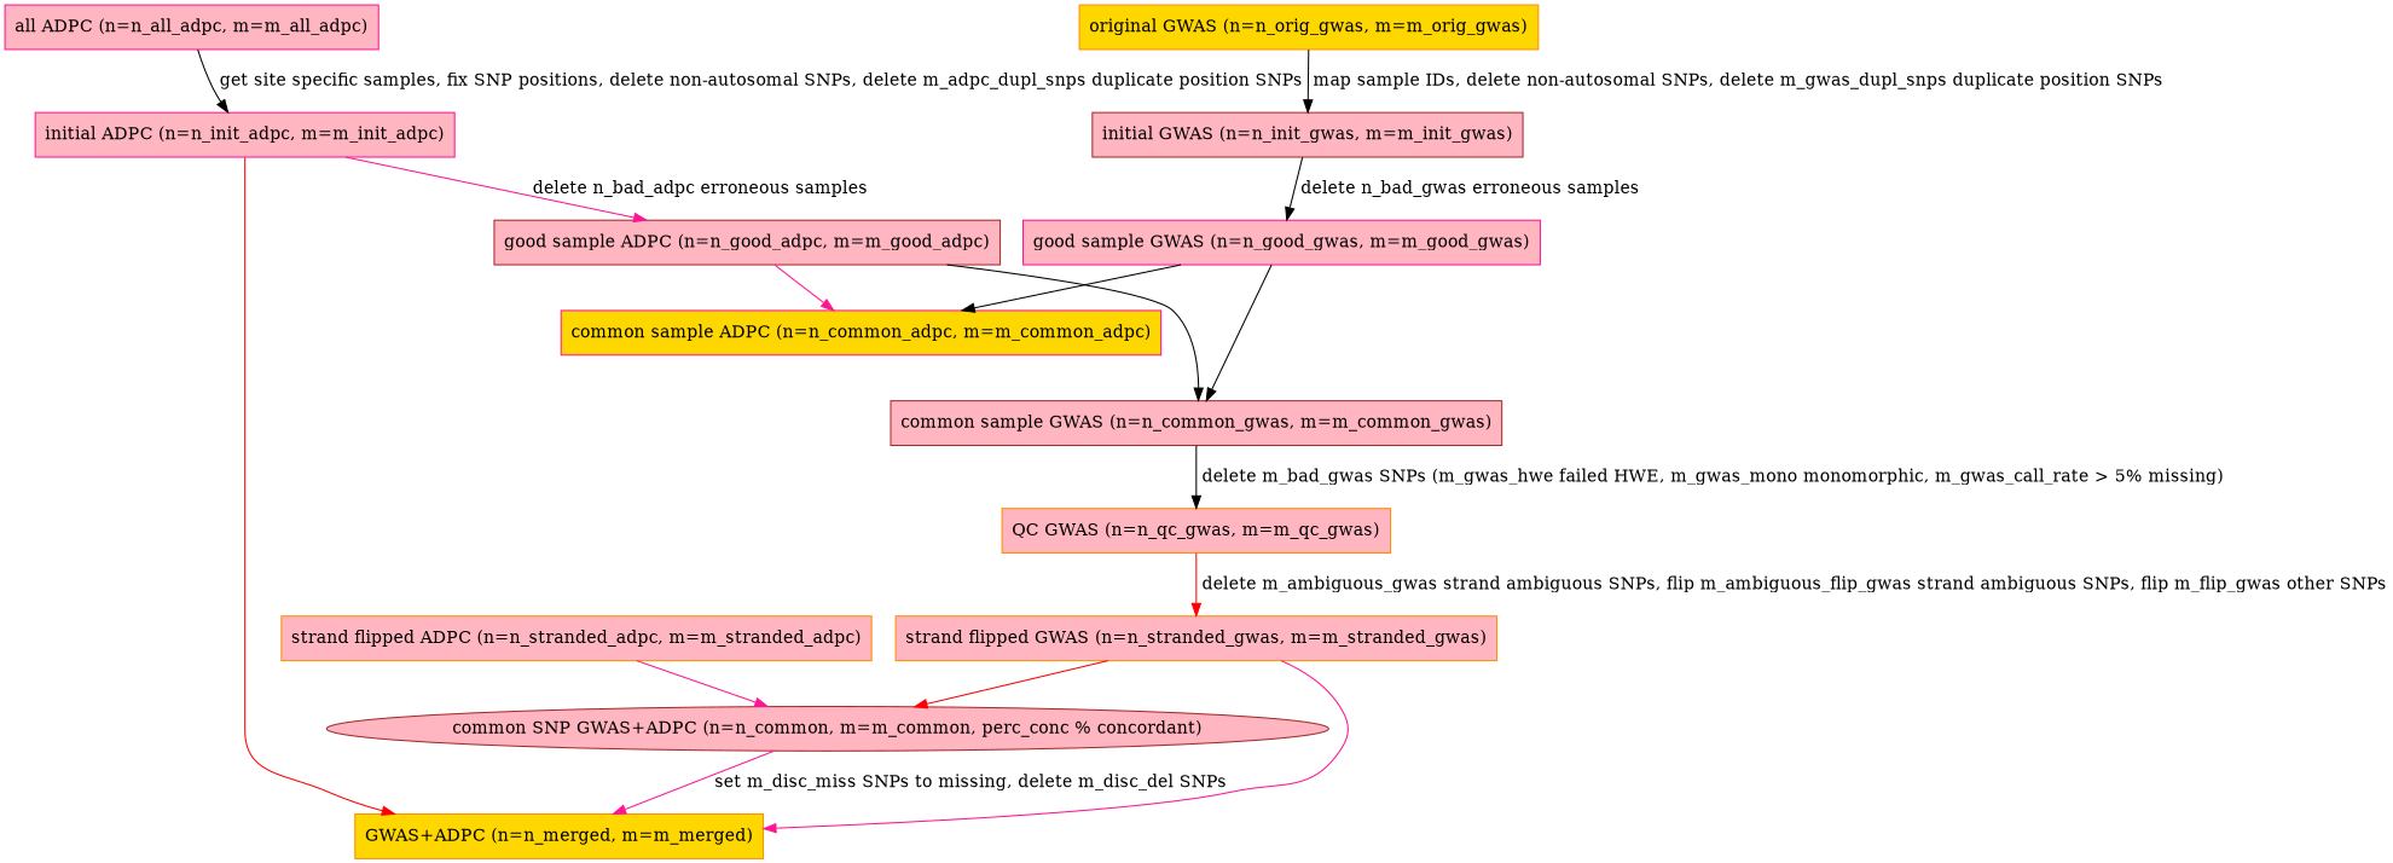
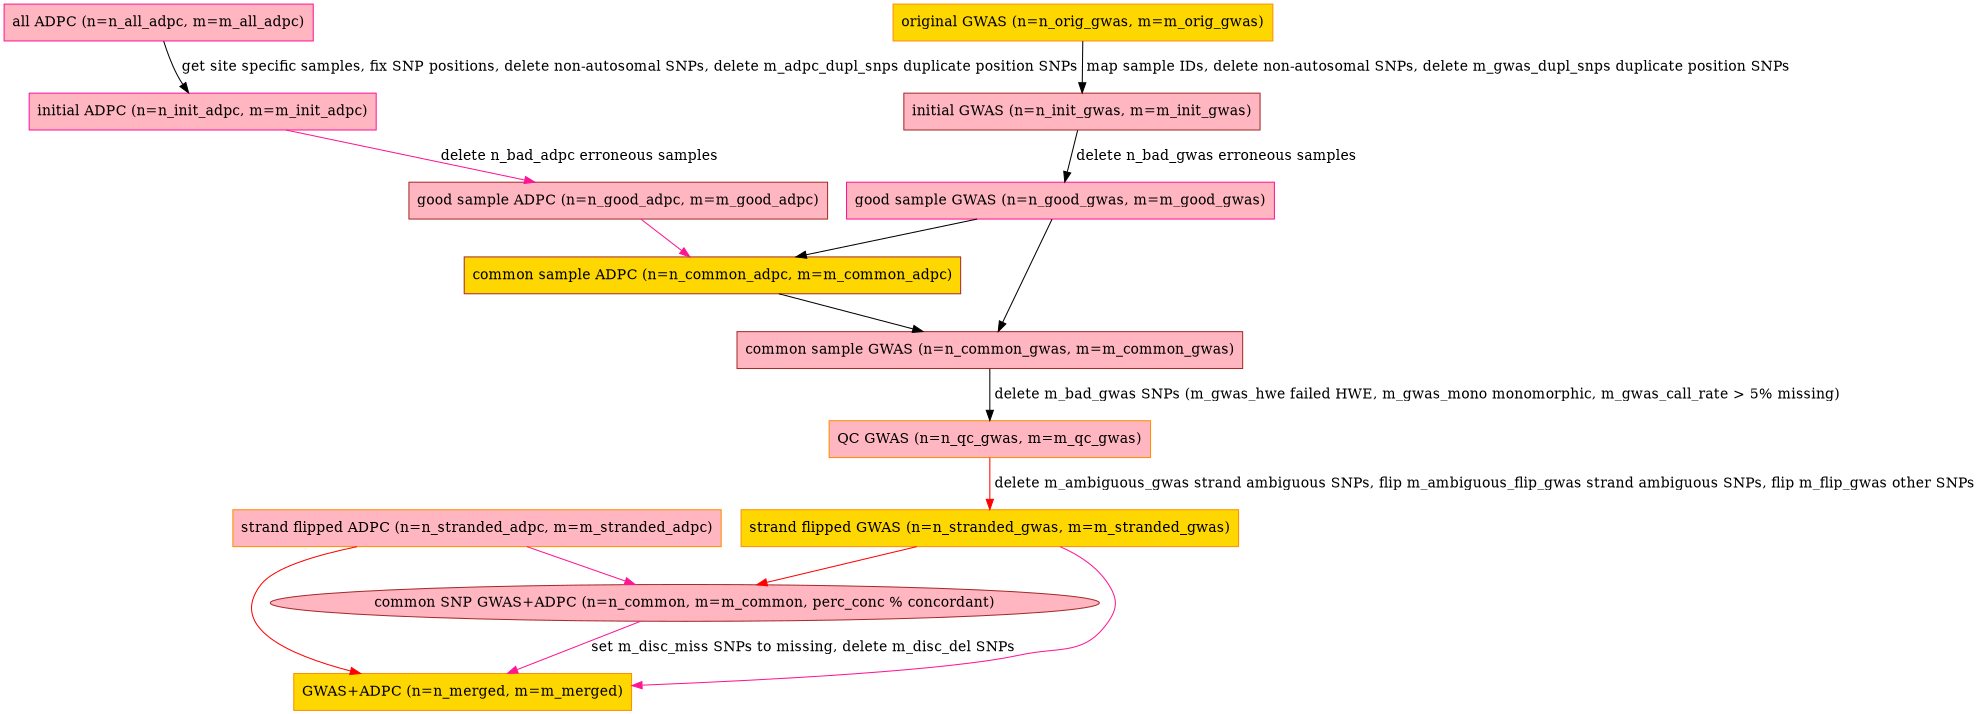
  digraph {
    node [color=darkorange fillcolor=lightpink shape=box style=filled]
    edge [color=black]
    n1 [fillcolor=gold label="original GWAS (n=n_orig_gwas, m=m_orig_gwas)"]
    n2 [color=brown label="initial GWAS (n=n_init_gwas, m=m_init_gwas)"]
    n3 [color=deeppink label="good sample GWAS (n=n_good_gwas, m=m_good_gwas)"]
    n4 [color=brown label="common sample GWAS (n=n_common_gwas, m=m_common_gwas)"]
-   n5 [color=deeppink fillcolor=gold label="common sample ADPC (n=n_common_adpc, m=m_common_adpc)"]
+   n5 [color=brown fillcolor=gold label="common sample ADPC (n=n_common_adpc, m=m_common_adpc)"]
    n6 [label="QC GWAS (n=n_qc_gwas, m=m_qc_gwas)"]
-   n7 [label="strand flipped GWAS (n=n_stranded_gwas, m=m_stranded_gwas)"]
+   n7 [fillcolor=gold label="strand flipped GWAS (n=n_stranded_gwas, m=m_stranded_gwas)"]
    n8 [color=brown label="common SNP GWAS+ADPC (n=n_common, m=m_common, perc_conc % concordant)" shape=ellipse]
    n9 [fillcolor=gold label="GWAS+ADPC (n=n_merged, m=m_merged)"]
    n10 [color=deeppink label="all ADPC (n=n_all_adpc, m=m_all_adpc)"]
    n11 [color=deeppink label="initial ADPC (n=n_init_adpc, m=m_init_adpc)"]
    n12 [color=brown label="good sample ADPC (n=n_good_adpc, m=m_good_adpc)"]
    n13 [label="strand flipped ADPC (n=n_stranded_adpc, m=m_stranded_adpc)"]
    n1 -> n2 [label=" map sample IDs, delete non-autosomal SNPs, delete m_gwas_dupl_snps duplicate position SNPs"]
    n2 -> n3 [label=" delete n_bad_gwas erroneous samples"]
    n3 -> n4
    n3 -> n5
    n4 -> n6 [label=" delete m_bad_gwas SNPs (m_gwas_hwe failed HWE, m_gwas_mono monomorphic, m_gwas_call_rate > 5% missing)"]
    n6 -> n7 [color=red label=" delete m_ambiguous_gwas strand ambiguous SNPs, flip m_ambiguous_flip_gwas strand ambiguous SNPs, flip m_flip_gwas other SNPs"]
    n7 -> n8 [color=red]
    n7 -> n9 [color=deeppink]
    n8 -> n9 [color=deeppink label=" set m_disc_miss SNPs to missing, delete m_disc_del SNPs"]
    n10 -> n11 [label=" get site specific samples, fix SNP positions, delete non-autosomal SNPs, delete m_adpc_dupl_snps duplicate position SNPs"]
    n11 -> n12 [color=deeppink label=" delete n_bad_adpc erroneous samples"]
-   n12 -> n4
+   n5 -> n4
    n12 -> n5 [color=deeppink]
    n13 -> n8 [color=deeppink]
-   n11 -> n9 [color=red]
+   n13 -> n9 [color=red]
  }
